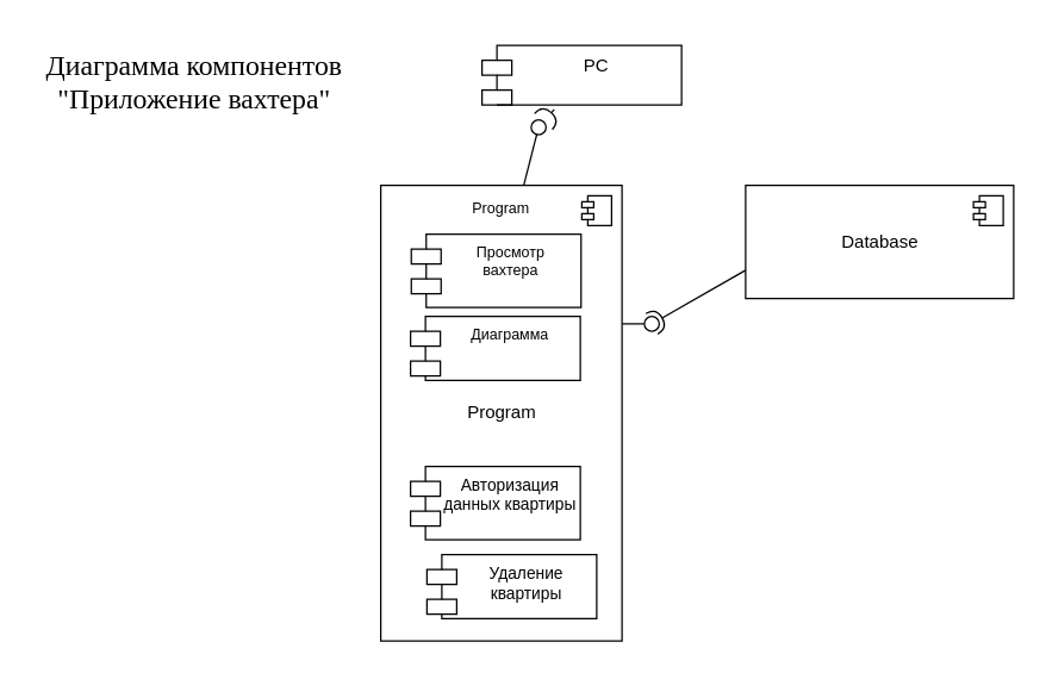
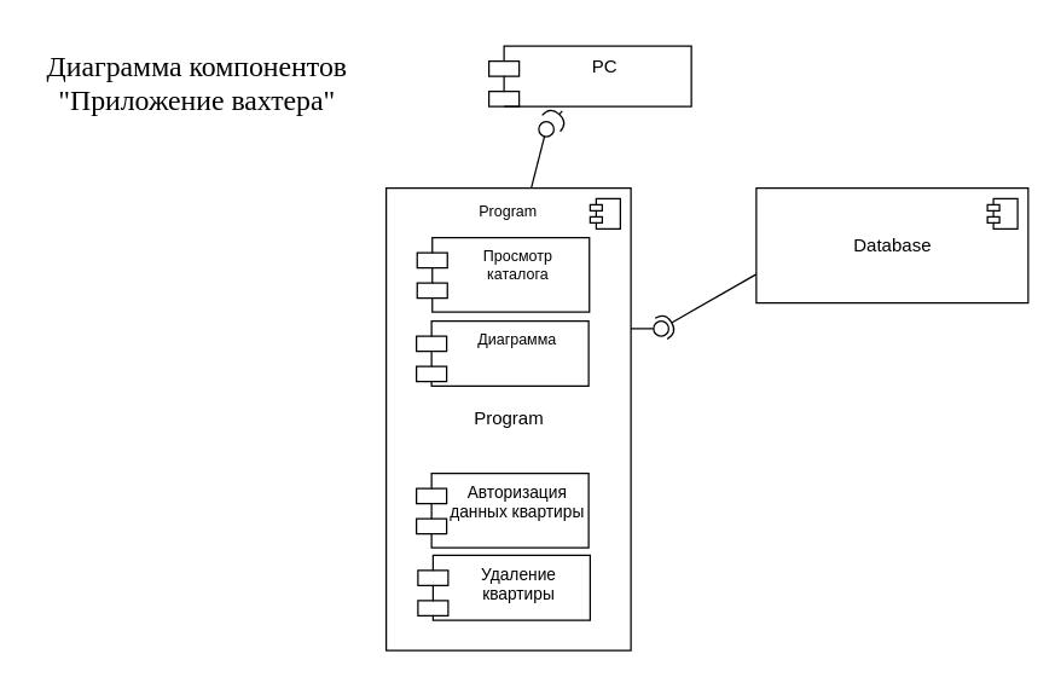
  <mxCell id="0" />
  <mxCell id="1" parent="0" />
  <mxCell id="2" value="Program" style="html=1;dropTarget=0;" vertex="1" parent="1"><mxGeometry x="255" y="124" width="162" height="306" as="geometry" /></mxCell>
  <mxCell id="3" value="" style="shape=module;jettyWidth=8;jettyHeight=4;" vertex="1" parent="2"><mxGeometry x="1" width="20" height="20" relative="1" as="geometry"><mxPoint x="-27" y="7" as="offset" /></mxGeometry></mxCell>
  <mxCell id="4" value="PC" style="shape=module;align=left;spacingLeft=20;align=center;verticalAlign=top;" parent="1" vertex="1"><mxGeometry x="323" y="30" width="134" height="40" as="geometry" /></mxCell>
- <mxCell id="5" value="Просмотр &#10;вахтера" style="shape=module;align=left;spacingLeft=20;align=center;verticalAlign=top;fontSize=10;fontColor=#000000;" parent="1" vertex="1"><mxGeometry x="275.5" y="156.88" width="114" height="49.12" as="geometry" /></mxCell>
+ <mxCell id="5" value="Просмотр &#10;каталога" style="shape=module;align=left;spacingLeft=20;align=center;verticalAlign=top;fontSize=10;fontColor=#000000;" parent="1" vertex="1"><mxGeometry x="275.5" y="156.88" width="114" height="49.12" as="geometry" /></mxCell>
  <mxCell id="6" value="Диаграмма" style="shape=module;align=left;spacingLeft=20;align=center;verticalAlign=top;fontSize=10;fontColor=#000000;" parent="1" vertex="1"><mxGeometry x="275" y="212.01" width="114" height="42.99" as="geometry" /></mxCell>
  <mxCell id="7" value="Авторизация &#10;данных квартиры" style="shape=module;align=left;spacingLeft=20;align=center;verticalAlign=top;fontSize=11;fontColor=#000000;" parent="1" vertex="1"><mxGeometry x="275" y="312.73" width="114" height="49.27" as="geometry" /></mxCell>
- <mxCell id="8" value="Удаление &#10;квартиры" style="shape=module;align=left;spacingLeft=20;align=center;verticalAlign=top;fontSize=11;fontColor=#000000;" parent="1" vertex="1"><mxGeometry x="286" y="372" width="114" height="42.99" as="geometry" /></mxCell>
+ <mxCell id="8" value="Удаление &#10;квартиры" style="shape=module;align=left;spacingLeft=20;align=center;verticalAlign=top;fontSize=11;fontColor=#000000;" parent="1" vertex="1"><mxGeometry x="276" y="367" width="114" height="42.99" as="geometry" /></mxCell>
  <mxCell id="9" value="Program" style="text;html=1;strokeColor=none;fillColor=none;align=center;verticalAlign=middle;whiteSpace=wrap;rounded=0;fontSize=10;" parent="1" vertex="1"><mxGeometry x="306" y="124" width="60" height="30" as="geometry" /></mxCell>
  <mxCell id="10" value="&lt;font style=&quot;font-size: 19px&quot; face=&quot;Times New Roman&quot;&gt;Диаграмма компонентов&lt;br&gt;&quot;Приложение вахтера&quot;&lt;/font&gt;" style="text;html=1;strokeColor=none;fillColor=none;align=center;verticalAlign=middle;whiteSpace=wrap;rounded=0;fontSize=11;" parent="1" vertex="1"><mxGeometry x="20" y="20" width="220" height="70" as="geometry" /></mxCell>
  <mxCell id="11" value="" style="rounded=0;orthogonalLoop=1;jettySize=auto;html=1;endArrow=none;endFill=0;sketch=0;sourcePerimeterSpacing=0;targetPerimeterSpacing=0;entryX=0.75;entryY=0;entryDx=0;entryDy=0;" edge="1" target="9" parent="1" source="13"><mxGeometry relative="1" as="geometry"><mxPoint x="320" y="105" as="sourcePoint" /><mxPoint x="400" y="90" as="targetPoint" /></mxGeometry></mxCell>
  <mxCell id="12" value="" style="rounded=0;orthogonalLoop=1;jettySize=auto;html=1;endArrow=halfCircle;endFill=0;endSize=6;strokeWidth=1;sketch=0;exitX=0.362;exitY=1.074;exitDx=0;exitDy=0;exitPerimeter=0;" edge="1" target="13" parent="1" source="4"><mxGeometry relative="1" as="geometry"><mxPoint x="433" y="110" as="sourcePoint" /><mxPoint x="415" y="80.74" as="targetPoint" /></mxGeometry></mxCell>
  <mxCell id="13" value="" style="ellipse;whiteSpace=wrap;html=1;align=center;aspect=fixed;resizable=0;points=[];outlineConnect=0;sketch=0;" vertex="1" parent="1"><mxGeometry x="356" y="80" width="10" height="10" as="geometry" /></mxCell>
  <mxCell id="14" value="Database" style="html=1;dropTarget=0;" vertex="1" parent="1"><mxGeometry x="500" y="124" width="180" height="76" as="geometry" /></mxCell>
  <mxCell id="15" value="" style="shape=module;jettyWidth=8;jettyHeight=4;" vertex="1" parent="14"><mxGeometry x="1" width="20" height="20" relative="1" as="geometry"><mxPoint x="-27" y="7" as="offset" /></mxGeometry></mxCell>
  <mxCell id="16" value="" style="rounded=0;orthogonalLoop=1;jettySize=auto;html=1;endArrow=none;endFill=0;sketch=0;sourcePerimeterSpacing=0;targetPerimeterSpacing=0;" edge="1" target="18" parent="1"><mxGeometry relative="1" as="geometry"><mxPoint x="417" y="217.01" as="sourcePoint" /></mxGeometry></mxCell>
  <mxCell id="17" value="" style="rounded=0;orthogonalLoop=1;jettySize=auto;html=1;endArrow=halfCircle;endFill=0;entryX=0.5;entryY=0.5;endSize=6;strokeWidth=1;sketch=0;exitX=0;exitY=0.75;exitDx=0;exitDy=0;" edge="1" target="18" parent="1" source="14"><mxGeometry relative="1" as="geometry"><mxPoint x="457" y="217.01" as="sourcePoint" /></mxGeometry></mxCell>
  <mxCell id="18" value="" style="ellipse;whiteSpace=wrap;html=1;align=center;aspect=fixed;resizable=0;points=[];outlineConnect=0;sketch=0;" vertex="1" parent="1"><mxGeometry x="432" y="212.01" width="10" height="10" as="geometry" /></mxCell>
